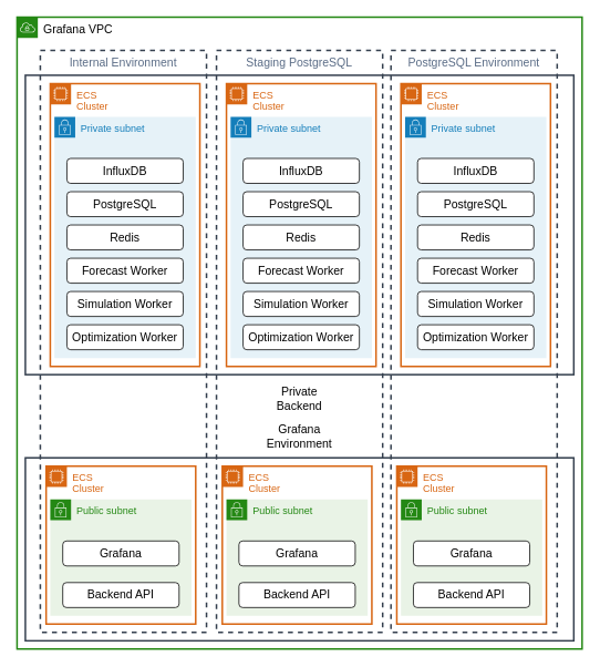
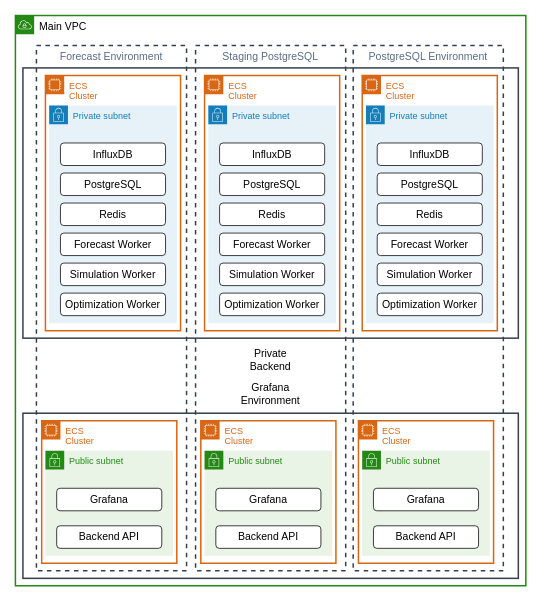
  <mxCell id="0" />
  <mxCell id="1" parent="0" />
- <mxCell id="2" value="&lt;font color=&quot;#000000&quot; style=&quot;font-size: 14px&quot;&gt;Grafana VPC&lt;/font&gt;" style="points=[[0,0],[0.25,0],[0.5,0],[0.75,0],[1,0],[1,0.25],[1,0.5],[1,0.75],[1,1],[0.75,1],[0.5,1],[0.25,1],[0,1],[0,0.75],[0,0.5],[0,0.25]];outlineConnect=0;gradientColor=none;html=1;whiteSpace=wrap;fontSize=12;fontStyle=0;container=1;pointerEvents=0;collapsible=0;recursiveResize=0;shape=mxgraph.aws4.group;grIcon=mxgraph.aws4.group_vpc;strokeColor=#248814;fillColor=none;verticalAlign=top;align=left;spacingLeft=30;fontColor=#AAB7B8;dashed=0;strokeWidth=2;" parent="1" vertex="1"><mxGeometry x="20" y="20" width="680" height="760" as="geometry" /></mxCell>
+ <mxCell id="2" value="&lt;font color=&quot;#000000&quot; style=&quot;font-size: 14px&quot;&gt;Main VPC&lt;/font&gt;" style="points=[[0,0],[0.25,0],[0.5,0],[0.75,0],[1,0],[1,0.25],[1,0.5],[1,0.75],[1,1],[0.75,1],[0.5,1],[0.25,1],[0,1],[0,0.75],[0,0.5],[0,0.25]];outlineConnect=0;gradientColor=none;html=1;whiteSpace=wrap;fontSize=12;fontStyle=0;container=1;pointerEvents=0;collapsible=0;recursiveResize=0;shape=mxgraph.aws4.group;grIcon=mxgraph.aws4.group_vpc;strokeColor=#248814;fillColor=none;verticalAlign=top;align=left;spacingLeft=30;fontColor=#AAB7B8;dashed=0;strokeWidth=2;" parent="1" vertex="1"><mxGeometry x="20" y="20" width="680" height="760" as="geometry" /></mxCell>
  <mxCell id="3" value="Grafana&lt;br&gt;Environment" style="rounded=0;whiteSpace=wrap;html=1;fontSize=14;fontColor=#000000;strokeColor=#35404F;strokeWidth=2;fillColor=none;labelPosition=center;verticalLabelPosition=top;align=center;verticalAlign=bottom;spacing=8;" parent="2" vertex="1"><mxGeometry x="10" y="530" width="660" height="220" as="geometry" /></mxCell>
  <mxCell id="4" value="Private&lt;br&gt;Backend" style="rounded=0;whiteSpace=wrap;html=1;fontSize=14;fontColor=#000000;strokeColor=#35404F;strokeWidth=2;fillColor=none;labelPosition=center;verticalLabelPosition=bottom;align=center;verticalAlign=top;spacing=8;" parent="2" vertex="1"><mxGeometry x="10" y="70" width="660" height="360" as="geometry" /></mxCell>
- <mxCell id="5" value="Internal Environment" style="fillColor=none;strokeColor=#35404F;dashed=1;verticalAlign=top;fontStyle=0;fontColor=#5A6C86;fontSize=14;strokeWidth=2;" parent="2" vertex="1"><mxGeometry x="28" y="40" width="200" height="700" as="geometry" /></mxCell>
+ <mxCell id="5" value="Forecast Environment" style="fillColor=none;strokeColor=#35404F;dashed=1;verticalAlign=top;fontStyle=0;fontColor=#5A6C86;fontSize=14;strokeWidth=2;" parent="2" vertex="1"><mxGeometry x="28" y="40" width="200" height="700" as="geometry" /></mxCell>
  <mxCell id="6" value="ECS&lt;br&gt;Cluster" style="points=[[0,0],[0.25,0],[0.5,0],[0.75,0],[1,0],[1,0.25],[1,0.5],[1,0.75],[1,1],[0.75,1],[0.5,1],[0.25,1],[0,1],[0,0.75],[0,0.5],[0,0.25]];outlineConnect=0;gradientColor=none;html=1;whiteSpace=wrap;fontSize=12;fontStyle=0;container=1;pointerEvents=0;collapsible=0;recursiveResize=0;shape=mxgraph.aws4.group;grIcon=mxgraph.aws4.group_ec2_instance_contents;strokeColor=#D86613;fillColor=none;verticalAlign=top;align=left;spacingLeft=30;fontColor=#D86613;dashed=0;strokeWidth=2;" parent="2" vertex="1"><mxGeometry x="40" y="80" width="180" height="340" as="geometry" /></mxCell>
  <mxCell id="7" value="Private subnet" style="points=[[0,0],[0.25,0],[0.5,0],[0.75,0],[1,0],[1,0.25],[1,0.5],[1,0.75],[1,1],[0.75,1],[0.5,1],[0.25,1],[0,1],[0,0.75],[0,0.5],[0,0.25]];outlineConnect=0;gradientColor=none;html=1;whiteSpace=wrap;fontSize=12;fontStyle=0;container=1;pointerEvents=0;collapsible=0;recursiveResize=0;shape=mxgraph.aws4.group;grIcon=mxgraph.aws4.group_security_group;grStroke=0;strokeColor=#147EBA;fillColor=#E6F2F8;verticalAlign=top;align=left;spacingLeft=30;fontColor=#147EBA;dashed=0;" parent="2" vertex="1"><mxGeometry x="45" y="120" width="170" height="290" as="geometry" /></mxCell>
  <mxCell id="8" value="Redis" style="rounded=1;whiteSpace=wrap;html=1;fontSize=14;fontColor=#000000;" parent="7" vertex="1"><mxGeometry x="15" y="130" width="140" height="30" as="geometry" /></mxCell>
  <mxCell id="9" value="InfluxDB" style="rounded=1;whiteSpace=wrap;html=1;fontSize=14;fontColor=#000000;" parent="7" vertex="1"><mxGeometry x="15" y="50" width="140" height="30" as="geometry" /></mxCell>
  <mxCell id="10" value="ECS&lt;br&gt;Cluster" style="points=[[0,0],[0.25,0],[0.5,0],[0.75,0],[1,0],[1,0.25],[1,0.5],[1,0.75],[1,1],[0.75,1],[0.5,1],[0.25,1],[0,1],[0,0.75],[0,0.5],[0,0.25]];outlineConnect=0;gradientColor=none;html=1;whiteSpace=wrap;fontSize=12;fontStyle=0;container=1;pointerEvents=0;collapsible=0;recursiveResize=0;shape=mxgraph.aws4.group;grIcon=mxgraph.aws4.group_ec2_instance_contents;strokeColor=#D86613;fillColor=none;verticalAlign=top;align=left;spacingLeft=30;fontColor=#D86613;dashed=0;strokeWidth=2;" parent="2" vertex="1"><mxGeometry x="35" y="540" width="180" height="190" as="geometry" /></mxCell>
  <mxCell id="11" value="Public subnet" style="points=[[0,0],[0.25,0],[0.5,0],[0.75,0],[1,0],[1,0.25],[1,0.5],[1,0.75],[1,1],[0.75,1],[0.5,1],[0.25,1],[0,1],[0,0.75],[0,0.5],[0,0.25]];outlineConnect=0;gradientColor=none;html=1;whiteSpace=wrap;fontSize=12;fontStyle=0;container=1;pointerEvents=0;collapsible=0;recursiveResize=0;shape=mxgraph.aws4.group;grIcon=mxgraph.aws4.group_security_group;grStroke=0;strokeColor=#248814;fillColor=#E9F3E6;verticalAlign=top;align=left;spacingLeft=30;fontColor=#248814;dashed=0;" parent="2" vertex="1"><mxGeometry x="40" y="580" width="170" height="140" as="geometry" /></mxCell>
  <mxCell id="12" value="Backend API" style="rounded=1;whiteSpace=wrap;html=1;fontSize=14;fontColor=#000000;" parent="11" vertex="1"><mxGeometry x="15" y="100" width="140" height="30" as="geometry" /></mxCell>
  <mxCell id="13" value="Grafana" style="rounded=1;whiteSpace=wrap;html=1;fontSize=14;fontColor=#000000;" parent="2" vertex="1"><mxGeometry x="55" y="630" width="140" height="30" as="geometry" /></mxCell>
  <mxCell id="14" value="Simulation Worker" style="rounded=1;whiteSpace=wrap;html=1;fontSize=14;fontColor=#000000;" parent="2" vertex="1"><mxGeometry x="60" y="330" width="140" height="30" as="geometry" /></mxCell>
  <mxCell id="15" value="Forecast Worker" style="rounded=1;whiteSpace=wrap;html=1;fontSize=14;fontColor=#000000;" parent="2" vertex="1"><mxGeometry x="60" y="290" width="140" height="30" as="geometry" /></mxCell>
  <mxCell id="16" value="PostgreSQL" style="rounded=1;whiteSpace=wrap;html=1;fontSize=14;fontColor=#000000;" parent="2" vertex="1"><mxGeometry x="60" y="210" width="140" height="30" as="geometry" /></mxCell>
  <mxCell id="17" value="Optimization Worker" style="rounded=1;whiteSpace=wrap;html=1;fontSize=14;fontColor=#000000;" parent="2" vertex="1"><mxGeometry x="60" y="370" width="140" height="30" as="geometry" /></mxCell>
  <mxCell id="18" value="Staging PostgreSQL" style="fillColor=none;strokeColor=#35404F;dashed=1;verticalAlign=top;fontStyle=0;fontColor=#5A6C86;fontSize=14;strokeWidth=2;" parent="2" vertex="1"><mxGeometry x="240" y="40" width="200" height="700" as="geometry" /></mxCell>
  <mxCell id="19" value="ECS&lt;br&gt;Cluster" style="points=[[0,0],[0.25,0],[0.5,0],[0.75,0],[1,0],[1,0.25],[1,0.5],[1,0.75],[1,1],[0.75,1],[0.5,1],[0.25,1],[0,1],[0,0.75],[0,0.5],[0,0.25]];outlineConnect=0;gradientColor=none;html=1;whiteSpace=wrap;fontSize=12;fontStyle=0;container=1;pointerEvents=0;collapsible=0;recursiveResize=0;shape=mxgraph.aws4.group;grIcon=mxgraph.aws4.group_ec2_instance_contents;strokeColor=#D86613;fillColor=none;verticalAlign=top;align=left;spacingLeft=30;fontColor=#D86613;dashed=0;strokeWidth=2;" parent="2" vertex="1"><mxGeometry x="252" y="80" width="180" height="340" as="geometry" /></mxCell>
  <mxCell id="20" value="Private subnet" style="points=[[0,0],[0.25,0],[0.5,0],[0.75,0],[1,0],[1,0.25],[1,0.5],[1,0.75],[1,1],[0.75,1],[0.5,1],[0.25,1],[0,1],[0,0.75],[0,0.5],[0,0.25]];outlineConnect=0;gradientColor=none;html=1;whiteSpace=wrap;fontSize=12;fontStyle=0;container=1;pointerEvents=0;collapsible=0;recursiveResize=0;shape=mxgraph.aws4.group;grIcon=mxgraph.aws4.group_security_group;grStroke=0;strokeColor=#147EBA;fillColor=#E6F2F8;verticalAlign=top;align=left;spacingLeft=30;fontColor=#147EBA;dashed=0;" parent="2" vertex="1"><mxGeometry x="257" y="120" width="170" height="290" as="geometry" /></mxCell>
  <mxCell id="21" value="Redis" style="rounded=1;whiteSpace=wrap;html=1;fontSize=14;fontColor=#000000;" parent="20" vertex="1"><mxGeometry x="15" y="130" width="140" height="30" as="geometry" /></mxCell>
  <mxCell id="22" value="InfluxDB" style="rounded=1;whiteSpace=wrap;html=1;fontSize=14;fontColor=#000000;" parent="20" vertex="1"><mxGeometry x="15" y="50" width="140" height="30" as="geometry" /></mxCell>
  <mxCell id="23" value="ECS&lt;br&gt;Cluster" style="points=[[0,0],[0.25,0],[0.5,0],[0.75,0],[1,0],[1,0.25],[1,0.5],[1,0.75],[1,1],[0.75,1],[0.5,1],[0.25,1],[0,1],[0,0.75],[0,0.5],[0,0.25]];outlineConnect=0;gradientColor=none;html=1;whiteSpace=wrap;fontSize=12;fontStyle=0;container=1;pointerEvents=0;collapsible=0;recursiveResize=0;shape=mxgraph.aws4.group;grIcon=mxgraph.aws4.group_ec2_instance_contents;strokeColor=#D86613;fillColor=none;verticalAlign=top;align=left;spacingLeft=30;fontColor=#D86613;dashed=0;strokeWidth=2;" parent="2" vertex="1"><mxGeometry x="247" y="540" width="180" height="190" as="geometry" /></mxCell>
  <mxCell id="24" value="Public subnet" style="points=[[0,0],[0.25,0],[0.5,0],[0.75,0],[1,0],[1,0.25],[1,0.5],[1,0.75],[1,1],[0.75,1],[0.5,1],[0.25,1],[0,1],[0,0.75],[0,0.5],[0,0.25]];outlineConnect=0;gradientColor=none;html=1;whiteSpace=wrap;fontSize=12;fontStyle=0;container=1;pointerEvents=0;collapsible=0;recursiveResize=0;shape=mxgraph.aws4.group;grIcon=mxgraph.aws4.group_security_group;grStroke=0;strokeColor=#248814;fillColor=#E9F3E6;verticalAlign=top;align=left;spacingLeft=30;fontColor=#248814;dashed=0;" parent="2" vertex="1"><mxGeometry x="252" y="580" width="170" height="140" as="geometry" /></mxCell>
  <mxCell id="25" value="Backend API" style="rounded=1;whiteSpace=wrap;html=1;fontSize=14;fontColor=#000000;" parent="24" vertex="1"><mxGeometry x="15" y="100" width="140" height="30" as="geometry" /></mxCell>
  <mxCell id="26" value="Grafana" style="rounded=1;whiteSpace=wrap;html=1;fontSize=14;fontColor=#000000;" parent="2" vertex="1"><mxGeometry x="267" y="630" width="140" height="30" as="geometry" /></mxCell>
  <mxCell id="27" value="Simulation Worker" style="rounded=1;whiteSpace=wrap;html=1;fontSize=14;fontColor=#000000;" parent="2" vertex="1"><mxGeometry x="272" y="330" width="140" height="30" as="geometry" /></mxCell>
  <mxCell id="28" value="Forecast Worker" style="rounded=1;whiteSpace=wrap;html=1;fontSize=14;fontColor=#000000;" parent="2" vertex="1"><mxGeometry x="272" y="290" width="140" height="30" as="geometry" /></mxCell>
  <mxCell id="29" value="PostgreSQL" style="rounded=1;whiteSpace=wrap;html=1;fontSize=14;fontColor=#000000;" parent="2" vertex="1"><mxGeometry x="272" y="210" width="140" height="30" as="geometry" /></mxCell>
  <mxCell id="30" value="Optimization Worker" style="rounded=1;whiteSpace=wrap;html=1;fontSize=14;fontColor=#000000;" parent="2" vertex="1"><mxGeometry x="272" y="370" width="140" height="30" as="geometry" /></mxCell>
  <mxCell id="31" value="PostgreSQL Environment" style="fillColor=none;strokeColor=#35404F;dashed=1;verticalAlign=top;fontStyle=0;fontColor=#5A6C86;fontSize=14;strokeWidth=2;" parent="2" vertex="1"><mxGeometry x="450" y="40" width="200" height="700" as="geometry" /></mxCell>
  <mxCell id="32" value="ECS&lt;br&gt;Cluster" style="points=[[0,0],[0.25,0],[0.5,0],[0.75,0],[1,0],[1,0.25],[1,0.5],[1,0.75],[1,1],[0.75,1],[0.5,1],[0.25,1],[0,1],[0,0.75],[0,0.5],[0,0.25]];outlineConnect=0;gradientColor=none;html=1;whiteSpace=wrap;fontSize=12;fontStyle=0;container=1;pointerEvents=0;collapsible=0;recursiveResize=0;shape=mxgraph.aws4.group;grIcon=mxgraph.aws4.group_ec2_instance_contents;strokeColor=#D86613;fillColor=none;verticalAlign=top;align=left;spacingLeft=30;fontColor=#D86613;dashed=0;strokeWidth=2;" parent="2" vertex="1"><mxGeometry x="462" y="80" width="180" height="340" as="geometry" /></mxCell>
  <mxCell id="33" value="Private subnet" style="points=[[0,0],[0.25,0],[0.5,0],[0.75,0],[1,0],[1,0.25],[1,0.5],[1,0.75],[1,1],[0.75,1],[0.5,1],[0.25,1],[0,1],[0,0.75],[0,0.5],[0,0.25]];outlineConnect=0;gradientColor=none;html=1;whiteSpace=wrap;fontSize=12;fontStyle=0;container=1;pointerEvents=0;collapsible=0;recursiveResize=0;shape=mxgraph.aws4.group;grIcon=mxgraph.aws4.group_security_group;grStroke=0;strokeColor=#147EBA;fillColor=#E6F2F8;verticalAlign=top;align=left;spacingLeft=30;fontColor=#147EBA;dashed=0;" parent="2" vertex="1"><mxGeometry x="467" y="120" width="170" height="290" as="geometry" /></mxCell>
  <mxCell id="34" value="Redis" style="rounded=1;whiteSpace=wrap;html=1;fontSize=14;fontColor=#000000;" parent="33" vertex="1"><mxGeometry x="15" y="130" width="140" height="30" as="geometry" /></mxCell>
  <mxCell id="35" value="InfluxDB" style="rounded=1;whiteSpace=wrap;html=1;fontSize=14;fontColor=#000000;" parent="33" vertex="1"><mxGeometry x="15" y="50" width="140" height="30" as="geometry" /></mxCell>
  <mxCell id="36" value="ECS&lt;br&gt;Cluster" style="points=[[0,0],[0.25,0],[0.5,0],[0.75,0],[1,0],[1,0.25],[1,0.5],[1,0.75],[1,1],[0.75,1],[0.5,1],[0.25,1],[0,1],[0,0.75],[0,0.5],[0,0.25]];outlineConnect=0;gradientColor=none;html=1;whiteSpace=wrap;fontSize=12;fontStyle=0;container=1;pointerEvents=0;collapsible=0;recursiveResize=0;shape=mxgraph.aws4.group;grIcon=mxgraph.aws4.group_ec2_instance_contents;strokeColor=#D86613;fillColor=none;verticalAlign=top;align=left;spacingLeft=30;fontColor=#D86613;dashed=0;strokeWidth=2;" parent="2" vertex="1"><mxGeometry x="457" y="540" width="180" height="190" as="geometry" /></mxCell>
  <mxCell id="37" value="Public subnet" style="points=[[0,0],[0.25,0],[0.5,0],[0.75,0],[1,0],[1,0.25],[1,0.5],[1,0.75],[1,1],[0.75,1],[0.5,1],[0.25,1],[0,1],[0,0.75],[0,0.5],[0,0.25]];outlineConnect=0;gradientColor=none;html=1;whiteSpace=wrap;fontSize=12;fontStyle=0;container=1;pointerEvents=0;collapsible=0;recursiveResize=0;shape=mxgraph.aws4.group;grIcon=mxgraph.aws4.group_security_group;grStroke=0;strokeColor=#248814;fillColor=#E9F3E6;verticalAlign=top;align=left;spacingLeft=30;fontColor=#248814;dashed=0;" parent="2" vertex="1"><mxGeometry x="462" y="580" width="170" height="140" as="geometry" /></mxCell>
  <mxCell id="38" value="Backend API" style="rounded=1;whiteSpace=wrap;html=1;fontSize=14;fontColor=#000000;" parent="37" vertex="1"><mxGeometry x="15" y="100" width="140" height="30" as="geometry" /></mxCell>
  <mxCell id="39" value="Grafana" style="rounded=1;whiteSpace=wrap;html=1;fontSize=14;fontColor=#000000;" parent="2" vertex="1"><mxGeometry x="477" y="630" width="140" height="30" as="geometry" /></mxCell>
  <mxCell id="40" value="Simulation Worker" style="rounded=1;whiteSpace=wrap;html=1;fontSize=14;fontColor=#000000;" parent="2" vertex="1"><mxGeometry x="482" y="330" width="140" height="30" as="geometry" /></mxCell>
  <mxCell id="41" value="Forecast Worker" style="rounded=1;whiteSpace=wrap;html=1;fontSize=14;fontColor=#000000;" parent="2" vertex="1"><mxGeometry x="482" y="290" width="140" height="30" as="geometry" /></mxCell>
  <mxCell id="42" value="PostgreSQL" style="rounded=1;whiteSpace=wrap;html=1;fontSize=14;fontColor=#000000;" parent="2" vertex="1"><mxGeometry x="482" y="210" width="140" height="30" as="geometry" /></mxCell>
  <mxCell id="43" value="Optimization Worker" style="rounded=1;whiteSpace=wrap;html=1;fontSize=14;fontColor=#000000;" parent="2" vertex="1"><mxGeometry x="482" y="370" width="140" height="30" as="geometry" /></mxCell>
